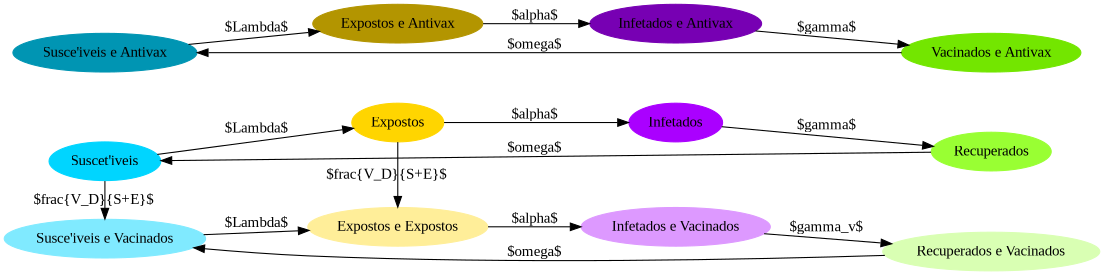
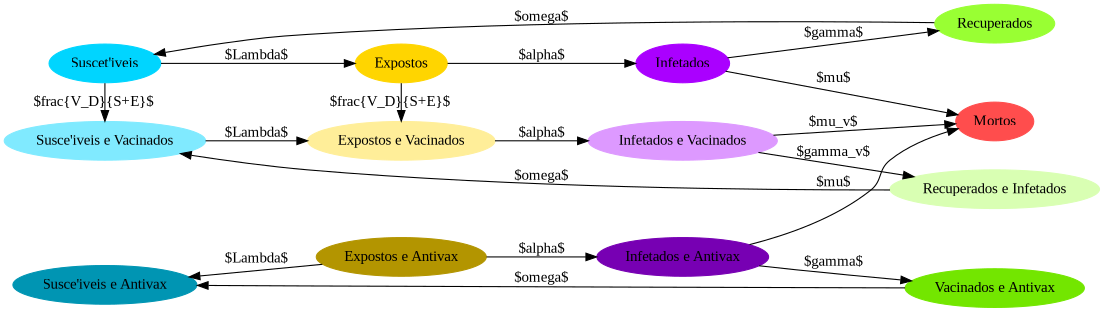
  digraph {
    fontname="Liberation Serif"
    rankdir=LR
    node [fontname="Liberation Serif" shape=oval style="rounded, filled"]
    edge [fontname="Liberation Serif"]
    n1 [color="#80EAFF" label="Susce\'iveis e Vacinados"]
    n2 [color="#00D5FF" label="Suscet\'iveis"]
    n3 [color="#0095B3" label="Susce\'iveis e Antivax"]
-   n4 [color="#FFEE99" label="Expostos e Expostos"]
+   n4 [color="#FFEE99" label="Expostos e Vacinados"]
    n5 [color="#FFD500" label=Expostos]
    n6 [color="#B39500" label="Expostos e Antivax"]
    n7 [color="#DD99FF" label="Infetados e Vacinados"]
    n8 [color="#AA00FF" label=Infetados]
    n9 [color="#7700B3" label="Infetados e Antivax"]
-   n10 [color="#D9FFB3" label="Recuperados e Vacinados"]
+   n10 [color="#D9FFB3" label="Recuperados e Infetados"]
    n11 [color="#99FF33" label=Recuperados]
    n12 [color="#73E600" label="Vacinados e Antivax"]
+   n13 [color="#FF4D4D" label=Mortos]
    subgraph sub_1 {
      rank=same
      n1
      n2
      n3
    }
    subgraph sub_2 {
      rank=same
      n4
      n5
      n6
    }
    subgraph sub_3 {
      rank=same
      n7
      n8
      n9
    }
    subgraph sub_4 {
      rank=same
      n10
      n11
      n12
+     n13
    }
    n1 -> n4 [label="$\Lambda$"]
    n2 -> n1 [label="$\frac{V_D}{S+E}$"]
    n2 -> n5 [label="$\Lambda$"]
-   n3 -> n6 [label="$\Lambda$"]
+   n6 -> n3 [label="$\Lambda$"]
    n4 -> n7 [label="$\alpha$"]
    n5 -> n4 [label="$\frac{V_D}{S+E}$"]
    n5 -> n8 [label="$\alpha$"]
    n6 -> n9 [label="$\alpha$"]
    n7 -> n10 [label="$\gamma_v$"]
+   n7 -> n13 [label="$\mu_v$"]
    n8 -> n11 [label="$\gamma$"]
+   n8 -> n13 [label="$\mu$"]
    n9 -> n12 [label="$\gamma$"]
+   n9 -> n13 [label="$\mu$"]
    n10 -> n1 [label="$\omega$"]
    n11 -> n2 [label="$\omega$"]
    n12 -> n3 [label="$\omega$"]
  }
